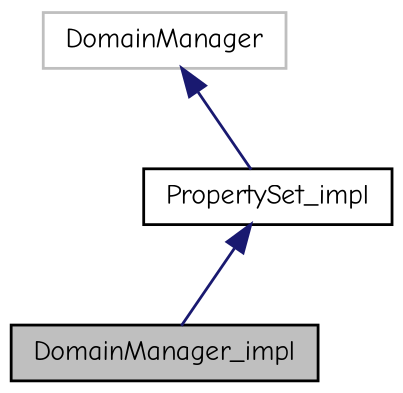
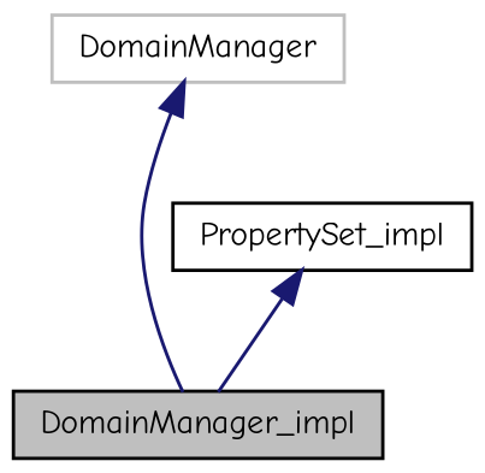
  digraph {
    fontname="Comic Neue"
    node [color=black fillcolor=white fontname="Comic Neue" fontsize=10 shape=record style=filled]
    edge [color=midnightblue dir=back fontname="Comic Neue" fontsize=10 labelfontname=Helvetica labelfontsize=10 style=solid]
    n1 [fillcolor=grey75 fontcolor=black height=0.2 label=DomainManager_impl width=0.4]
    n2 [height=0.2 label=PropertySet_impl width=0.4]
    n3 [color=grey75 height=0.2 label=DomainManager width=0.4]
    n2 -> n1
-   n3 -> n2
+   n3 -> n1
  }
